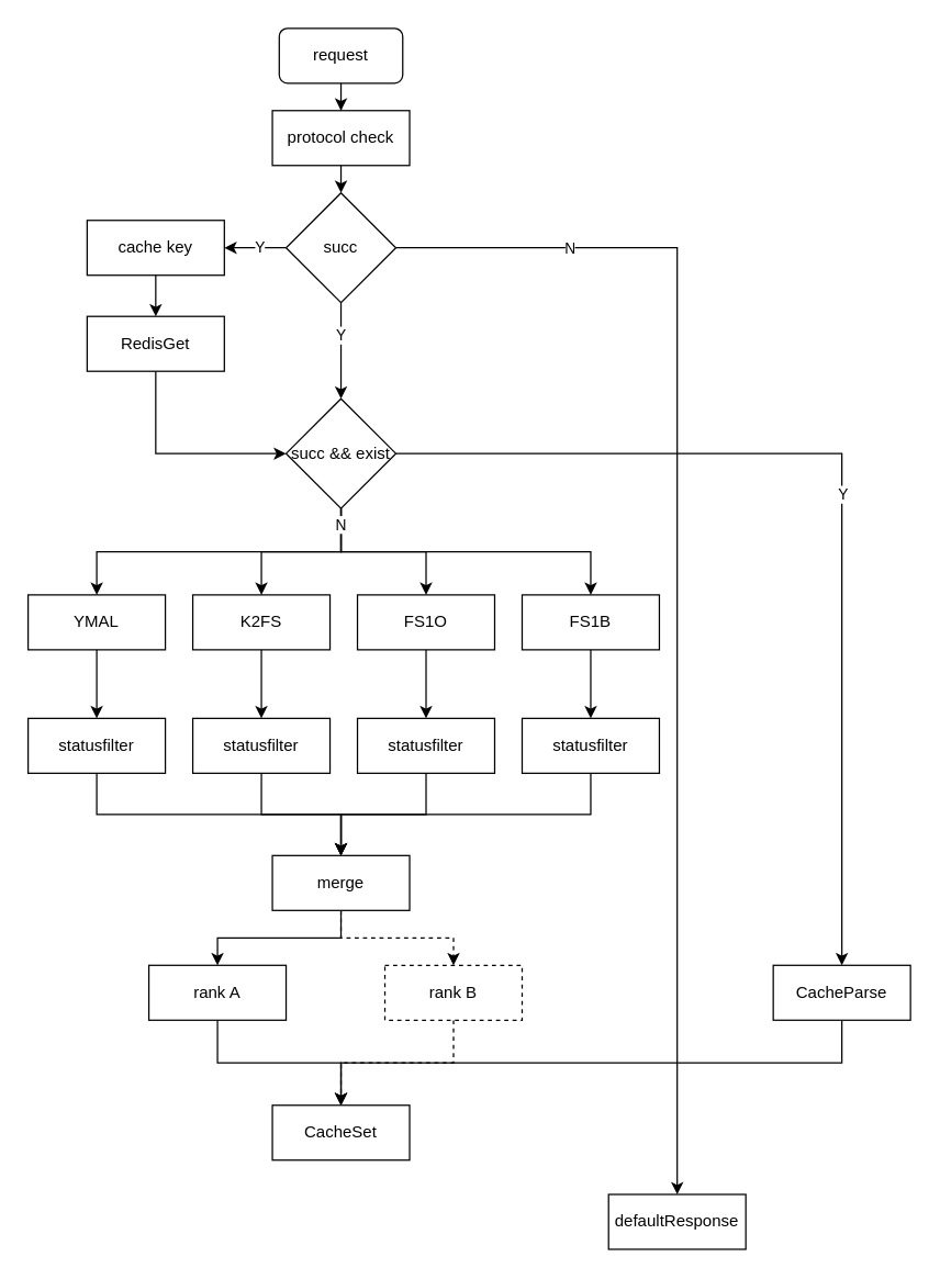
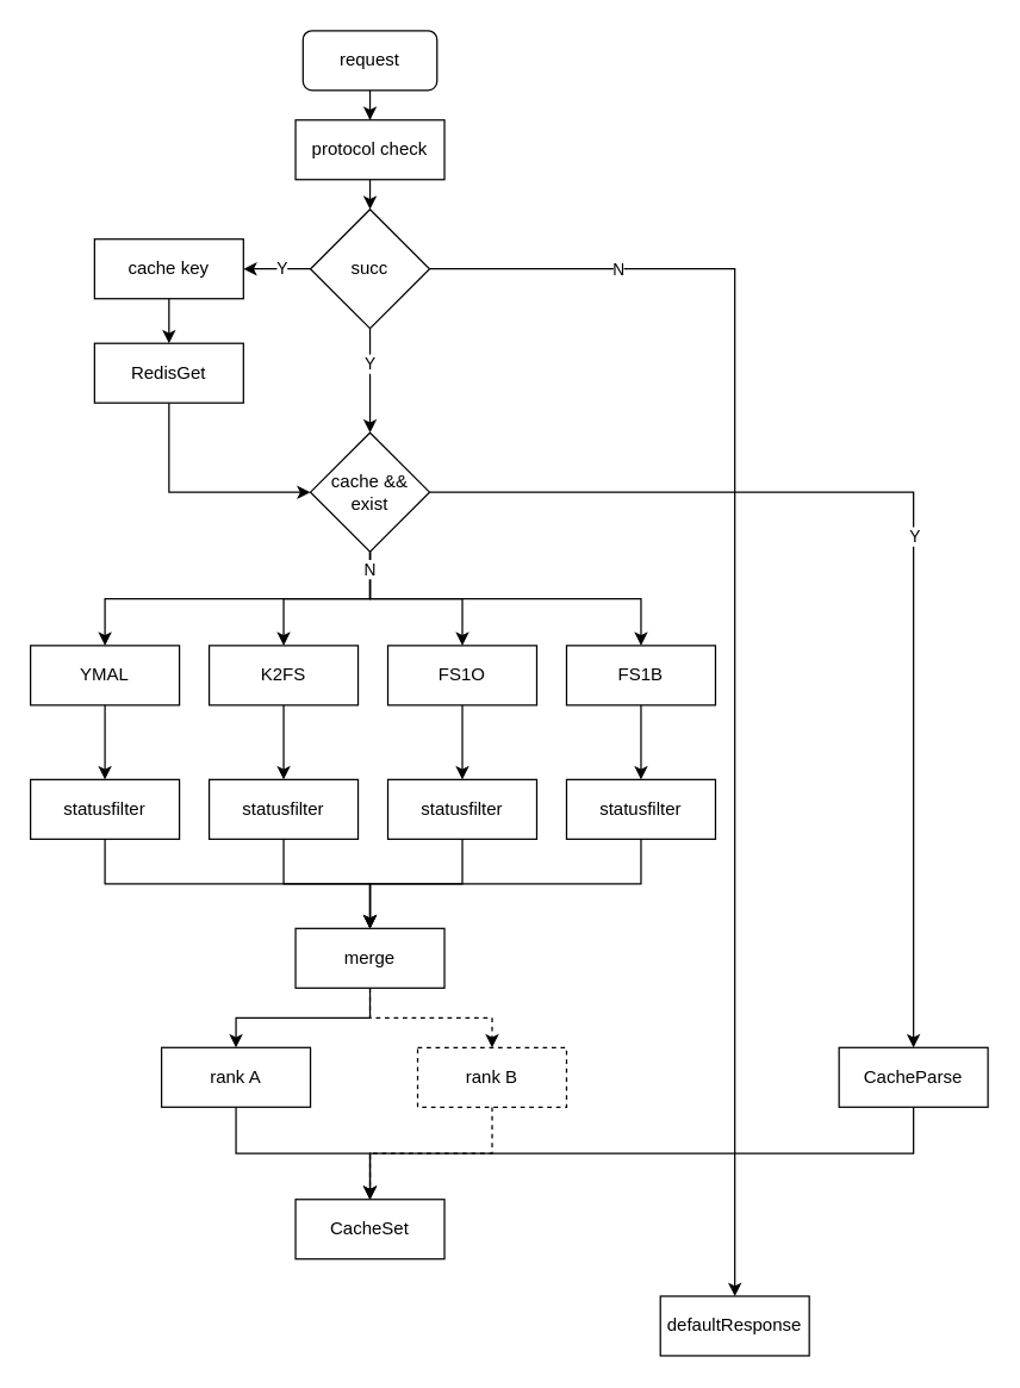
  <mxCell id="0" />
  <mxCell id="1" parent="0" />
  <mxCell id="2" style="edgeStyle=orthogonalEdgeStyle;rounded=0;orthogonalLoop=1;jettySize=auto;html=1;exitX=0.5;exitY=1;exitDx=0;exitDy=0;" edge="1" parent="1" source="3" target="5"><mxGeometry relative="1" as="geometry" /></mxCell>
  <mxCell id="3" value="request" style="rounded=1;whiteSpace=wrap;html=1;" vertex="1" parent="1"><mxGeometry x="203" y="20" width="90" height="40" as="geometry" /></mxCell>
  <mxCell id="4" style="edgeStyle=orthogonalEdgeStyle;rounded=0;orthogonalLoop=1;jettySize=auto;html=1;exitX=0.5;exitY=1;exitDx=0;exitDy=0;entryX=0.5;entryY=0;entryDx=0;entryDy=0;" edge="1" parent="1" source="5" target="14"><mxGeometry relative="1" as="geometry" /></mxCell>
  <mxCell id="5" value="protocol check" style="rounded=0;whiteSpace=wrap;html=1;" vertex="1" parent="1"><mxGeometry x="198" y="80" width="100" height="40" as="geometry" /></mxCell>
  <mxCell id="6" style="edgeStyle=orthogonalEdgeStyle;rounded=0;orthogonalLoop=1;jettySize=auto;html=1;exitX=0.5;exitY=1;exitDx=0;exitDy=0;" edge="1" parent="1" source="7" target="22"><mxGeometry relative="1" as="geometry" /></mxCell>
  <mxCell id="7" value="YMAL" style="rounded=0;whiteSpace=wrap;html=1;" vertex="1" parent="1"><mxGeometry x="20" y="433" width="100" height="40" as="geometry" /></mxCell>
  <mxCell id="8" style="edgeStyle=orthogonalEdgeStyle;rounded=0;orthogonalLoop=1;jettySize=auto;html=1;exitX=1;exitY=0.5;exitDx=0;exitDy=0;" edge="1" parent="1" source="14" target="37"><mxGeometry relative="1" as="geometry" /></mxCell>
  <mxCell id="9" value="N" style="edgeLabel;html=1;align=center;verticalAlign=middle;resizable=0;points=[];" vertex="1" connectable="0" parent="8"><mxGeometry x="-0.719" y="-3" relative="1" as="geometry"><mxPoint y="-3" as="offset" /></mxGeometry></mxCell>
  <mxCell id="10" style="edgeStyle=orthogonalEdgeStyle;rounded=0;orthogonalLoop=1;jettySize=auto;html=1;exitX=0;exitY=0.5;exitDx=0;exitDy=0;" edge="1" parent="1" source="14" target="39"><mxGeometry relative="1" as="geometry" /></mxCell>
  <mxCell id="11" value="Y" style="edgeLabel;html=1;align=center;verticalAlign=middle;resizable=0;points=[];" vertex="1" connectable="0" parent="10"><mxGeometry x="-0.067" y="-2" relative="1" as="geometry"><mxPoint x="1" y="1" as="offset" /></mxGeometry></mxCell>
  <mxCell id="12" style="edgeStyle=orthogonalEdgeStyle;rounded=0;orthogonalLoop=1;jettySize=auto;html=1;exitX=0.5;exitY=1;exitDx=0;exitDy=0;" edge="1" parent="1" source="14" target="49"><mxGeometry relative="1" as="geometry" /></mxCell>
  <mxCell id="13" value="Y" style="edgeLabel;html=1;align=center;verticalAlign=middle;resizable=0;points=[];" vertex="1" connectable="0" parent="12"><mxGeometry x="-0.343" y="2" relative="1" as="geometry"><mxPoint x="-3" as="offset" /></mxGeometry></mxCell>
  <mxCell id="14" value="succ" style="rhombus;whiteSpace=wrap;html=1;" vertex="1" parent="1"><mxGeometry x="208" y="140" width="80" height="80" as="geometry" /></mxCell>
  <mxCell id="15" style="edgeStyle=orthogonalEdgeStyle;rounded=0;orthogonalLoop=1;jettySize=auto;html=1;exitX=0.5;exitY=1;exitDx=0;exitDy=0;" edge="1" parent="1" source="16" target="24"><mxGeometry relative="1" as="geometry" /></mxCell>
  <mxCell id="16" value="K2FS" style="rounded=0;whiteSpace=wrap;html=1;" vertex="1" parent="1"><mxGeometry x="140" y="433" width="100" height="40" as="geometry" /></mxCell>
  <mxCell id="17" style="edgeStyle=orthogonalEdgeStyle;rounded=0;orthogonalLoop=1;jettySize=auto;html=1;exitX=0.5;exitY=1;exitDx=0;exitDy=0;" edge="1" parent="1" source="18" target="26"><mxGeometry relative="1" as="geometry" /></mxCell>
  <mxCell id="18" value="FS1O" style="rounded=0;whiteSpace=wrap;html=1;" vertex="1" parent="1"><mxGeometry x="260" y="433" width="100" height="40" as="geometry" /></mxCell>
  <mxCell id="19" style="edgeStyle=orthogonalEdgeStyle;rounded=0;orthogonalLoop=1;jettySize=auto;html=1;exitX=0.5;exitY=1;exitDx=0;exitDy=0;entryX=0.5;entryY=0;entryDx=0;entryDy=0;" edge="1" parent="1" source="20" target="28"><mxGeometry relative="1" as="geometry" /></mxCell>
  <mxCell id="20" value="FS1B" style="rounded=0;whiteSpace=wrap;html=1;" vertex="1" parent="1"><mxGeometry x="380" y="433" width="100" height="40" as="geometry" /></mxCell>
  <mxCell id="21" style="edgeStyle=orthogonalEdgeStyle;rounded=0;orthogonalLoop=1;jettySize=auto;html=1;exitX=0.5;exitY=1;exitDx=0;exitDy=0;" edge="1" parent="1" source="22" target="31"><mxGeometry relative="1" as="geometry" /></mxCell>
  <mxCell id="22" value="statusfilter" style="rounded=0;whiteSpace=wrap;html=1;" vertex="1" parent="1"><mxGeometry x="20" y="523" width="100" height="40" as="geometry" /></mxCell>
  <mxCell id="23" style="edgeStyle=orthogonalEdgeStyle;rounded=0;orthogonalLoop=1;jettySize=auto;html=1;exitX=0.5;exitY=1;exitDx=0;exitDy=0;entryX=0.5;entryY=0;entryDx=0;entryDy=0;" edge="1" parent="1" source="24" target="31"><mxGeometry relative="1" as="geometry" /></mxCell>
  <mxCell id="24" value="statusfilter" style="rounded=0;whiteSpace=wrap;html=1;" vertex="1" parent="1"><mxGeometry x="140" y="523" width="100" height="40" as="geometry" /></mxCell>
  <mxCell id="25" style="edgeStyle=orthogonalEdgeStyle;rounded=0;orthogonalLoop=1;jettySize=auto;html=1;exitX=0.5;exitY=1;exitDx=0;exitDy=0;entryX=0.5;entryY=0;entryDx=0;entryDy=0;" edge="1" parent="1" source="26" target="31"><mxGeometry relative="1" as="geometry" /></mxCell>
  <mxCell id="26" value="statusfilter" style="rounded=0;whiteSpace=wrap;html=1;" vertex="1" parent="1"><mxGeometry x="260" y="523" width="100" height="40" as="geometry" /></mxCell>
  <mxCell id="27" style="edgeStyle=orthogonalEdgeStyle;rounded=0;orthogonalLoop=1;jettySize=auto;html=1;exitX=0.5;exitY=1;exitDx=0;exitDy=0;entryX=0.5;entryY=0;entryDx=0;entryDy=0;" edge="1" parent="1" source="28" target="31"><mxGeometry relative="1" as="geometry" /></mxCell>
  <mxCell id="28" value="statusfilter" style="rounded=0;whiteSpace=wrap;html=1;" vertex="1" parent="1"><mxGeometry x="380" y="523" width="100" height="40" as="geometry" /></mxCell>
  <mxCell id="29" style="edgeStyle=orthogonalEdgeStyle;rounded=0;orthogonalLoop=1;jettySize=auto;html=1;exitX=0.5;exitY=1;exitDx=0;exitDy=0;entryX=0.5;entryY=0;entryDx=0;entryDy=0;" edge="1" parent="1" source="31" target="33"><mxGeometry relative="1" as="geometry" /></mxCell>
  <mxCell id="30" style="edgeStyle=orthogonalEdgeStyle;rounded=0;orthogonalLoop=1;jettySize=auto;html=1;exitX=0.5;exitY=1;exitDx=0;exitDy=0;dashed=1;" edge="1" parent="1" source="31" target="36"><mxGeometry relative="1" as="geometry" /></mxCell>
  <mxCell id="31" value="merge" style="rounded=0;whiteSpace=wrap;html=1;" vertex="1" parent="1"><mxGeometry x="198" y="623" width="100" height="40" as="geometry" /></mxCell>
  <mxCell id="32" style="edgeStyle=orthogonalEdgeStyle;rounded=0;orthogonalLoop=1;jettySize=auto;html=1;exitX=0.5;exitY=1;exitDx=0;exitDy=0;entryX=0.5;entryY=0;entryDx=0;entryDy=0;" edge="1" parent="1" source="33" target="34"><mxGeometry relative="1" as="geometry" /></mxCell>
  <mxCell id="33" value="rank A" style="rounded=0;whiteSpace=wrap;html=1;" vertex="1" parent="1"><mxGeometry x="108" y="703" width="100" height="40" as="geometry" /></mxCell>
  <mxCell id="34" value="CacheSet" style="rounded=0;whiteSpace=wrap;html=1;" vertex="1" parent="1"><mxGeometry x="198" y="805" width="100" height="40" as="geometry" /></mxCell>
  <mxCell id="35" style="edgeStyle=orthogonalEdgeStyle;rounded=0;orthogonalLoop=1;jettySize=auto;html=1;exitX=0.5;exitY=1;exitDx=0;exitDy=0;entryX=0.5;entryY=0;entryDx=0;entryDy=0;dashed=1;" edge="1" parent="1" source="36" target="34"><mxGeometry relative="1" as="geometry" /></mxCell>
  <mxCell id="36" value="rank B" style="rounded=0;whiteSpace=wrap;html=1;dashed=1;" vertex="1" parent="1"><mxGeometry x="280" y="703" width="100" height="40" as="geometry" /></mxCell>
  <mxCell id="37" value="defaultResponse" style="rounded=0;whiteSpace=wrap;html=1;" vertex="1" parent="1"><mxGeometry x="443" y="870" width="100" height="40" as="geometry" /></mxCell>
  <mxCell id="38" style="edgeStyle=orthogonalEdgeStyle;rounded=0;orthogonalLoop=1;jettySize=auto;html=1;exitX=0.5;exitY=1;exitDx=0;exitDy=0;entryX=0.5;entryY=0;entryDx=0;entryDy=0;" edge="1" parent="1" source="39" target="41"><mxGeometry relative="1" as="geometry" /></mxCell>
  <mxCell id="39" value="cache key" style="rounded=0;whiteSpace=wrap;html=1;" vertex="1" parent="1"><mxGeometry x="63" y="160" width="100" height="40" as="geometry" /></mxCell>
  <mxCell id="40" style="edgeStyle=orthogonalEdgeStyle;rounded=0;orthogonalLoop=1;jettySize=auto;html=1;exitX=0.5;exitY=1;exitDx=0;exitDy=0;entryX=0;entryY=0.5;entryDx=0;entryDy=0;" edge="1" parent="1" source="41" target="49"><mxGeometry relative="1" as="geometry" /></mxCell>
  <mxCell id="41" value="RedisGet" style="rounded=0;whiteSpace=wrap;html=1;" vertex="1" parent="1"><mxGeometry x="63" y="230" width="100" height="40" as="geometry" /></mxCell>
  <mxCell id="42" style="edgeStyle=orthogonalEdgeStyle;rounded=0;orthogonalLoop=1;jettySize=auto;html=1;exitX=0.5;exitY=1;exitDx=0;exitDy=0;entryX=0.5;entryY=0;entryDx=0;entryDy=0;" edge="1" parent="1" source="49" target="7"><mxGeometry relative="1" as="geometry" /></mxCell>
  <mxCell id="43" style="edgeStyle=orthogonalEdgeStyle;rounded=0;orthogonalLoop=1;jettySize=auto;html=1;exitX=0.5;exitY=1;exitDx=0;exitDy=0;entryX=0.5;entryY=0;entryDx=0;entryDy=0;" edge="1" parent="1" source="49" target="16"><mxGeometry relative="1" as="geometry" /></mxCell>
  <mxCell id="44" style="edgeStyle=orthogonalEdgeStyle;rounded=0;orthogonalLoop=1;jettySize=auto;html=1;exitX=0.5;exitY=1;exitDx=0;exitDy=0;entryX=0.5;entryY=0;entryDx=0;entryDy=0;" edge="1" parent="1" source="49" target="18"><mxGeometry relative="1" as="geometry" /></mxCell>
  <mxCell id="45" style="edgeStyle=orthogonalEdgeStyle;rounded=0;orthogonalLoop=1;jettySize=auto;html=1;exitX=0.5;exitY=1;exitDx=0;exitDy=0;" edge="1" parent="1" source="49" target="20"><mxGeometry relative="1" as="geometry" /></mxCell>
  <mxCell id="46" value="N" style="edgeLabel;html=1;align=center;verticalAlign=middle;resizable=0;points=[];" vertex="1" connectable="0" parent="45"><mxGeometry x="-0.91" y="-1" relative="1" as="geometry"><mxPoint as="offset" /></mxGeometry></mxCell>
  <mxCell id="47" style="edgeStyle=orthogonalEdgeStyle;rounded=0;orthogonalLoop=1;jettySize=auto;html=1;exitX=1;exitY=0.5;exitDx=0;exitDy=0;entryX=0.5;entryY=0;entryDx=0;entryDy=0;" edge="1" parent="1" source="49" target="51"><mxGeometry relative="1" as="geometry" /></mxCell>
  <mxCell id="48" value="Y" style="edgeLabel;html=1;align=center;verticalAlign=middle;resizable=0;points=[];" vertex="1" connectable="0" parent="47"><mxGeometry x="0.013" relative="1" as="geometry"><mxPoint as="offset" /></mxGeometry></mxCell>
- <mxCell id="49" value="succ &amp;amp;&amp;amp; exist" style="rhombus;whiteSpace=wrap;html=1;" vertex="1" parent="1"><mxGeometry x="208" y="290" width="80" height="80" as="geometry" /></mxCell>
+ <mxCell id="49" value="cache &amp;amp;&amp;amp; exist" style="rhombus;whiteSpace=wrap;html=1;" vertex="1" parent="1"><mxGeometry x="208" y="290" width="80" height="80" as="geometry" /></mxCell>
  <mxCell id="50" style="edgeStyle=orthogonalEdgeStyle;rounded=0;orthogonalLoop=1;jettySize=auto;html=1;exitX=0.5;exitY=1;exitDx=0;exitDy=0;" edge="1" parent="1" source="51" target="34"><mxGeometry relative="1" as="geometry" /></mxCell>
  <mxCell id="51" value="CacheParse" style="rounded=0;whiteSpace=wrap;html=1;" vertex="1" parent="1"><mxGeometry x="563" y="703" width="100" height="40" as="geometry" /></mxCell>
